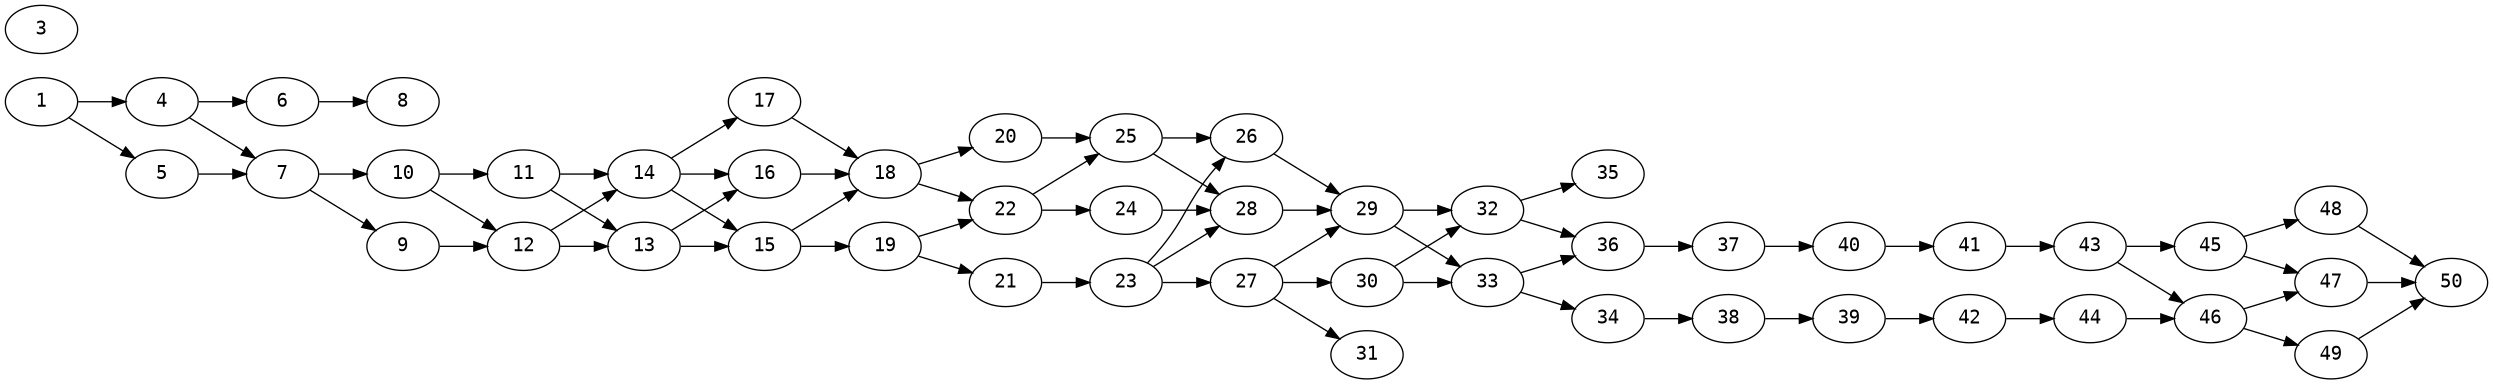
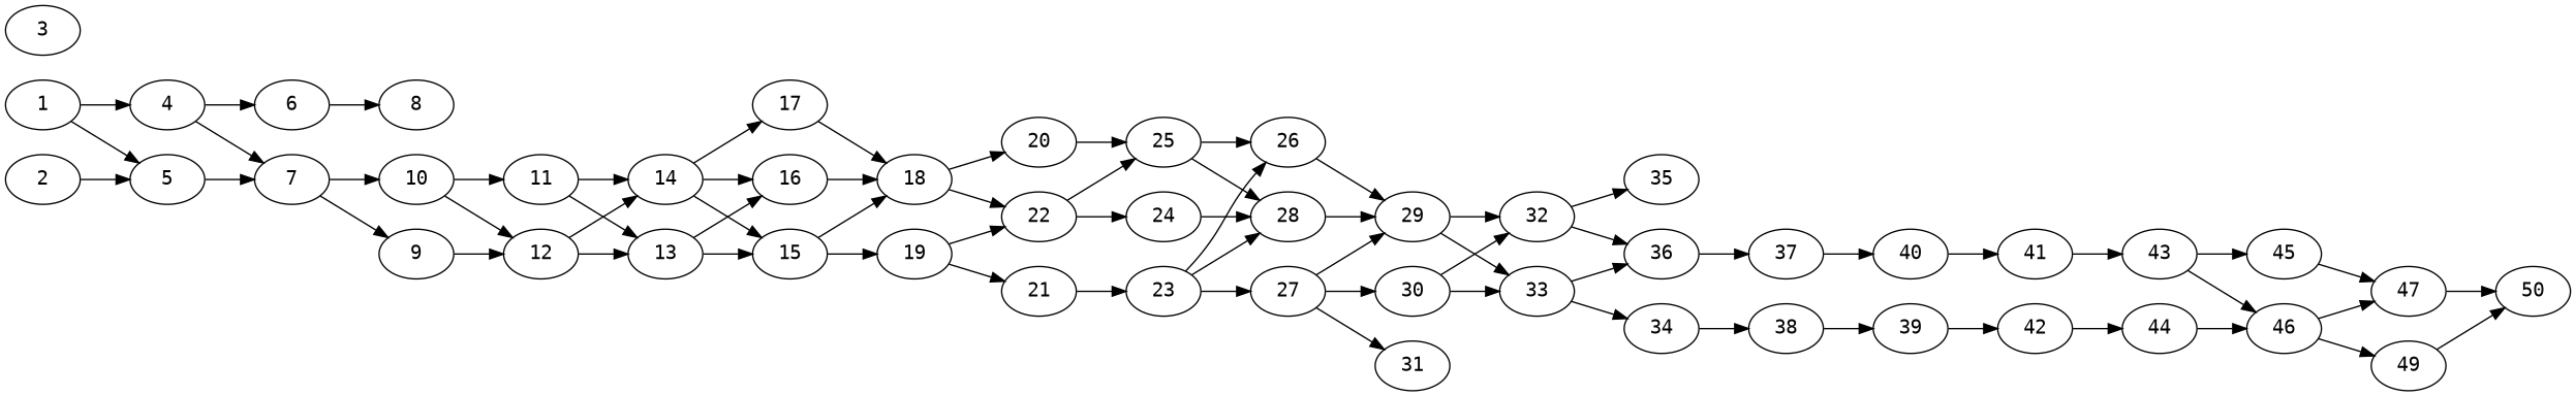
  digraph {
    fontname="DejaVu Sans Mono"
    rankdir=LR
    node [alpha=0.02 expect_size=7905280 fontname="DejaVu Sans Mono"]
    edge [fontname="DejaVu Sans Mono"]
    1 [expect_size=18137088]
    4 [alpha=0.06 expect_size=17156096]
    5 [alpha=0.15 expect_size=37431296]
    6 [expect_size=6318080]
    7 [alpha=0.14 expect_size=50654208]
    8 [alpha=0.06 expect_size=38465536]
    9 [alpha=0.16 expect_size=5971968]
    10 [alpha=0.08 expect_size=14450688]
+   2 [alpha=0.08 expect_size=17278976]
    3 [alpha=0.05 expect_size=12881920]
    12 [alpha=0.08 expect_size=18964480]
    11 [alpha=0.15 expect_size=13067264]
    13 [alpha=0.01 expect_size=38236160]
    14 [alpha=0.11 expect_size=50850816]
    15 [alpha=0.16 expect_size=17547264]
    16 [alpha=0.13 expect_size=52020224]
    17 [alpha=0.03 expect_size=9380864]
    18 [alpha=0.03 expect_size=42916864]
    19 [alpha=0.05 expect_size=8975360]
    20 [alpha=0.17 expect_size=45598720]
    22 [alpha=0.17 expect_size=6899712]
    21 [alpha=0.14 expect_size=17807360]
    25 [alpha=0.18]
    23 [expect_size=26784768]
    24 [alpha=0.13 expect_size=28735488]
    26 [expect_size=46551040]
    28 [alpha=0.05 expect_size=36894720]
    27 [alpha=0.06 expect_size=30061568]
    29 [alpha=0.03 expect_size=42912768]
    30 [alpha=0.05]
    31 [alpha=0.11 expect_size=48096256]
    32 [alpha=0.03 expect_size=34821120]
    33 [alpha=0.08 expect_size=27302912]
    35 [alpha=0.03 expect_size=17184768]
    36 [alpha=0.13 expect_size=11500544]
    34 [alpha=0.13 expect_size=33181696]
    37 [alpha=0.04 expect_size=17204224]
    38 [alpha=0.12 expect_size=32521216]
    40 [alpha=0.08 expect_size=50840576]
    39 [alpha=0.01 expect_size=43490304]
    42 [alpha=0.11 expect_size=42946560]
    41 [alpha=0.19 expect_size=16592896]
    43 [alpha=0.13 expect_size=49249280]
    44 [alpha=0.04 expect_size=21311488]
    46 [alpha=0.07 expect_size=11838464]
    45 [alpha=0.17 expect_size=51926016]
    47 [alpha=0.07 expect_size=42200064]
-   48 [alpha=0.01 expect_size=5591040]
    49 [alpha=0.11 expect_size=34057216]
    50 [expect_size=36961280]
    1 -> 4
    1 -> 5
    4 -> 6
    4 -> 7
    5 -> 7
    6 -> 8
    7 -> 9
    7 -> 10
    9 -> 12
    10 -> 12
    10 -> 11
+   2 -> 5
    12 -> 13
    12 -> 14
    11 -> 13
    11 -> 14
    13 -> 15
    13 -> 16
    14 -> 15
    14 -> 16
    14 -> 17
    15 -> 18
    15 -> 19
    16 -> 18
    17 -> 18
    18 -> 20
    18 -> 22
    19 -> 22
    19 -> 21
    20 -> 25
    22 -> 25
    22 -> 24
    21 -> 23
    25 -> 26
    25 -> 28
    23 -> 26
    23 -> 28
    23 -> 27
    24 -> 28
    26 -> 29
    28 -> 29
    27 -> 29
    27 -> 30
    27 -> 31
    29 -> 32
    29 -> 33
    30 -> 32
    30 -> 33
    32 -> 35
    32 -> 36
    33 -> 36
    33 -> 34
    36 -> 37
    34 -> 38
    37 -> 40
    38 -> 39
    40 -> 41
    39 -> 42
    42 -> 44
    41 -> 43
    43 -> 46
    43 -> 45
    44 -> 46
    46 -> 47
    46 -> 49
    45 -> 47
-   45 -> 48
    47 -> 50
-   48 -> 50
    49 -> 50
  }
